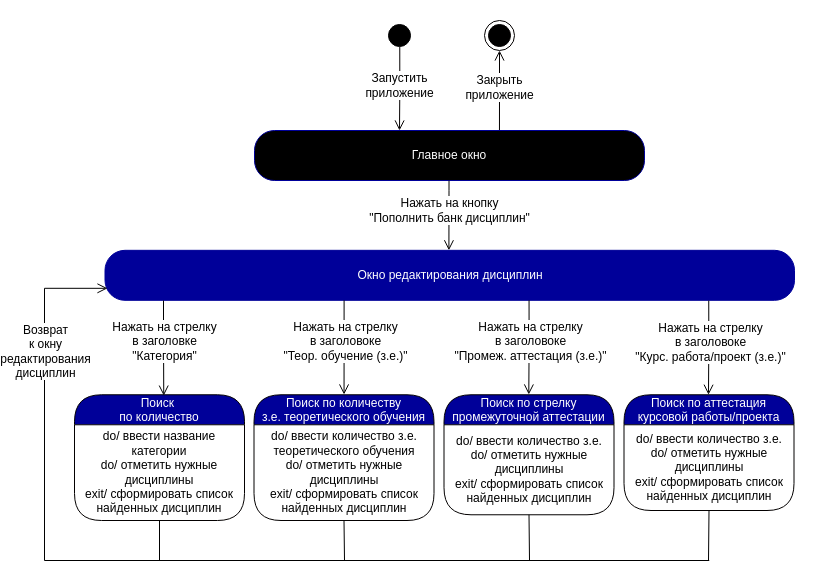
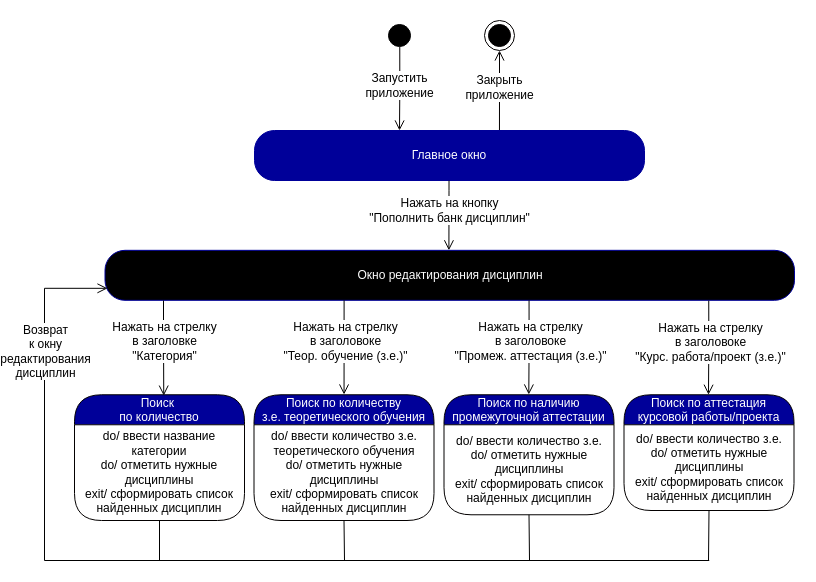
  <mxCell id="0" />
  <mxCell id="1" parent="0" />
  <mxCell id="2" value="" style="ellipse;html=1;shape=startState;fillColor=#000000;strokeColor=#000000;fontColor=#000099;" parent="1" vertex="1"><mxGeometry x="360" y="20" width="30" height="30" as="geometry" /></mxCell>
  <mxCell id="3" value="&lt;font style=&quot;font-size: 12px&quot;&gt;Запустить &lt;br&gt;приложение&lt;/font&gt;" style="edgeStyle=orthogonalEdgeStyle;html=1;verticalAlign=bottom;endArrow=open;endSize=8;strokeColor=#030000;rounded=0;exitX=0.509;exitY=0.876;exitDx=0;exitDy=0;exitPerimeter=0;spacingBottom=-14;fontSize=10;" parent="1" source="2" edge="1"><mxGeometry relative="1" as="geometry"><mxPoint x="375" y="130" as="targetPoint" /><mxPoint x="345" y="90" as="sourcePoint" /></mxGeometry></mxCell>
  <mxCell id="4" value="&lt;font style=&quot;font-size: 12px&quot;&gt;Закрыть&lt;br&gt;приложение&lt;/font&gt;" style="edgeStyle=orthogonalEdgeStyle;html=1;verticalAlign=bottom;endArrow=open;endSize=8;strokeColor=#030000;rounded=0;spacingBottom=-14;fontSize=10;entryX=0.5;entryY=1;entryDx=0;entryDy=0;exitX=0.781;exitY=0;exitDx=0;exitDy=0;exitPerimeter=0;" parent="1" target="5" edge="1"><mxGeometry relative="1" as="geometry"><mxPoint x="570" y="100" as="targetPoint" /><mxPoint x="474.96" y="130" as="sourcePoint" /><Array as="points"><mxPoint x="475" y="90" /><mxPoint x="475" y="90" /></Array></mxGeometry></mxCell>
  <mxCell id="5" value="" style="ellipse;html=1;shape=endState;fillColor=#000000;strokeColor=#030000;" parent="1" vertex="1"><mxGeometry x="460" y="20" width="30" height="30" as="geometry" /></mxCell>
- <mxCell id="6" value="Главное окно" style="rounded=1;whiteSpace=wrap;html=1;arcSize=40;fontColor=#FFFFFF;fillColor=#000000;strokeColor=#000099;" parent="1" vertex="1"><mxGeometry x="230" y="130" width="390" height="50" as="geometry" /></mxCell>
+ <mxCell id="6" value="Главное окно" style="rounded=1;whiteSpace=wrap;html=1;arcSize=40;fontColor=#FFFFFF;fillColor=#000099;strokeColor=#000099;" parent="1" vertex="1"><mxGeometry x="230" y="130" width="390" height="50" as="geometry" /></mxCell>
  <mxCell id="7" value="" style="edgeStyle=orthogonalEdgeStyle;html=1;verticalAlign=bottom;endArrow=open;endSize=8;strokeColor=#000000;rounded=0;fontSize=10;exitX=0.097;exitY=1.006;exitDx=0;exitDy=0;exitPerimeter=0;entryX=0.154;entryY=0;entryDx=0;entryDy=0;entryPerimeter=0;" parent="1" edge="1"><mxGeometry relative="1" as="geometry"><mxPoint x="424.413" y="249.82" as="targetPoint" /><mxPoint x="424.52" y="180.12" as="sourcePoint" /><Array as="points"><mxPoint x="424.35" y="189.82" /></Array></mxGeometry></mxCell>
  <mxCell id="8" value="Нажать на кнопку&lt;br&gt;&quot;Пополнить банк дисциплин&quot;" style="edgeLabel;html=1;align=center;verticalAlign=middle;resizable=0;points=[];fontSize=12;" parent="7" vertex="1" connectable="0"><mxGeometry x="-0.252" y="2" relative="1" as="geometry"><mxPoint x="-2" y="3" as="offset" /></mxGeometry></mxCell>
  <mxCell id="9" value="Поиск &#10;по количество" style="swimlane;fontStyle=0;align=center;verticalAlign=middle;childLayout=stackLayout;horizontal=1;startSize=30;horizontalStack=0;resizeParent=0;resizeLast=1;container=0;fontColor=#FFFFFF;collapsible=0;rounded=1;arcSize=30;strokeColor=#030000;fillColor=#000099;swimlaneFillColor=#FFFFFF;dropTarget=0;fontSize=12;" parent="1" vertex="1"><mxGeometry x="50" y="394.27" width="170" height="125.73" as="geometry" /></mxCell>
  <mxCell id="10" value="do/ ввести название категории&lt;br&gt;do/ отметить нужные дисциплины&lt;br&gt;exit/ сформировать список найденных дисциплин" style="text;html=1;strokeColor=none;fillColor=none;align=center;verticalAlign=middle;spacingLeft=4;spacingRight=4;whiteSpace=wrap;overflow=hidden;rotatable=0;fontColor=#000000;fontSize=12;" parent="9" vertex="1"><mxGeometry y="30" width="170" height="95.73" as="geometry" /></mxCell>
- <mxCell id="11" value="Окно редактирования дисциплин" style="rounded=1;whiteSpace=wrap;html=1;arcSize=40;fontColor=#FFFFFF;fillColor=#000099;strokeColor=#000099;" parent="1" vertex="1"><mxGeometry x="80.5" y="249.82" width="689.5" height="50" as="geometry" /></mxCell>
+ <mxCell id="11" value="Окно редактирования дисциплин" style="rounded=1;whiteSpace=wrap;html=1;arcSize=40;fontColor=#FFFFFF;fillColor=#000000;strokeColor=#000099;" parent="1" vertex="1"><mxGeometry x="80.5" y="249.82" width="689.5" height="50" as="geometry" /></mxCell>
  <mxCell id="12" value="" style="edgeStyle=orthogonalEdgeStyle;html=1;verticalAlign=bottom;endArrow=open;endSize=8;strokeColor=#000000;rounded=0;fontSize=10;entryX=0.525;entryY=0.007;entryDx=0;entryDy=0;entryPerimeter=0;" parent="1" target="9" edge="1"><mxGeometry relative="1" as="geometry"><mxPoint x="166" y="370" as="targetPoint" /><mxPoint x="139" y="300" as="sourcePoint" /><Array as="points"><mxPoint x="139" y="330" /><mxPoint x="139" y="330" /></Array></mxGeometry></mxCell>
  <mxCell id="13" value="Нажать на стрелку &lt;br&gt;в заголовке&lt;br&gt;&quot;Категория&quot;" style="edgeLabel;html=1;align=center;verticalAlign=middle;resizable=0;points=[];fontSize=12;" parent="12" vertex="1" connectable="0"><mxGeometry x="-0.252" y="2" relative="1" as="geometry"><mxPoint x="-2" y="5" as="offset" /></mxGeometry></mxCell>
  <mxCell id="14" value="" style="edgeStyle=orthogonalEdgeStyle;html=1;verticalAlign=bottom;endArrow=open;endSize=8;strokeColor=#000000;rounded=0;fontSize=10;exitX=0.5;exitY=1;exitDx=0;exitDy=0;" parent="1" source="10" edge="1"><mxGeometry relative="1" as="geometry"><mxPoint x="83" y="287.82" as="targetPoint" /><mxPoint x="135" y="530" as="sourcePoint" /><Array as="points"><mxPoint x="135" y="560" /><mxPoint x="20" y="560" /><mxPoint x="20" y="288" /></Array></mxGeometry></mxCell>
  <mxCell id="15" value="Возврат &lt;br&gt;к окну&lt;br&gt;редактирования&lt;br&gt;дисциплин" style="edgeLabel;html=1;align=center;verticalAlign=middle;resizable=0;points=[];fontSize=12;" parent="14" vertex="1" connectable="0"><mxGeometry x="-0.252" y="2" relative="1" as="geometry"><mxPoint x="2" y="-182" as="offset" /></mxGeometry></mxCell>
  <mxCell id="16" value="" style="edgeStyle=orthogonalEdgeStyle;html=1;verticalAlign=bottom;endArrow=open;endSize=8;strokeColor=#000000;rounded=0;fontSize=10;" parent="1" edge="1"><mxGeometry relative="1" as="geometry"><mxPoint x="319.55" y="394" as="targetPoint" /><mxPoint x="319.3" y="299.82" as="sourcePoint" /><Array as="points"><mxPoint x="319.37" y="393.82" /></Array></mxGeometry></mxCell>
  <mxCell id="17" value="Нажать на стрелку &lt;br&gt;в заголовоке&lt;br&gt;&quot;&lt;span style=&quot;font-family: &amp;#34;helvetica&amp;#34;&quot;&gt;Теор. обучение (з.е.)&quot;&lt;/span&gt;" style="edgeLabel;html=1;align=center;verticalAlign=middle;resizable=0;points=[];fontSize=12;" parent="16" vertex="1" connectable="0"><mxGeometry x="-0.252" y="2" relative="1" as="geometry"><mxPoint x="-1" y="6" as="offset" /></mxGeometry></mxCell>
  <mxCell id="18" value="" style="endArrow=none;html=1;rounded=0;" parent="1" edge="1"><mxGeometry width="50" height="50" relative="1" as="geometry"><mxPoint x="101" y="560" as="sourcePoint" /><mxPoint x="684.75" y="560" as="targetPoint" /></mxGeometry></mxCell>
  <mxCell id="19" value="" style="edgeStyle=orthogonalEdgeStyle;html=1;verticalAlign=bottom;endArrow=open;endSize=8;strokeColor=#000000;rounded=0;fontSize=10;" parent="1" edge="1"><mxGeometry relative="1" as="geometry"><mxPoint x="504.3" y="394" as="targetPoint" /><mxPoint x="504.55" y="299.82" as="sourcePoint" /><Array as="points"><mxPoint x="504.55" y="346.82" /><mxPoint x="504.55" y="346.82" /></Array></mxGeometry></mxCell>
  <mxCell id="20" value="Нажать на стрелку &lt;br&gt;в заголовоке&lt;br&gt;&quot;Промеж. аттестация (з.е.)&quot;" style="edgeLabel;html=1;align=center;verticalAlign=middle;resizable=0;points=[];fontSize=12;" parent="19" vertex="1" connectable="0"><mxGeometry x="-0.252" y="2" relative="1" as="geometry"><mxPoint x="-1" y="6" as="offset" /></mxGeometry></mxCell>
  <mxCell id="21" value="Поиск по количеству&#10;з.е. теоретического обучения" style="swimlane;fontStyle=0;align=center;verticalAlign=middle;childLayout=stackLayout;horizontal=1;startSize=30;horizontalStack=0;resizeParent=0;resizeLast=1;container=0;fontColor=#FFFFFF;collapsible=0;rounded=1;arcSize=30;strokeColor=#030000;fillColor=#000099;swimlaneFillColor=#FFFFFF;dropTarget=0;fontSize=12;" parent="1" vertex="1"><mxGeometry x="229.5" y="394.27" width="180" height="125.73" as="geometry" /></mxCell>
  <mxCell id="22" value="do/ ввести количество з.е. теоретического обучения&lt;br&gt;do/ отметить нужные дисциплины&lt;br&gt;exit/ сформировать список найденных дисциплин" style="text;html=1;strokeColor=none;fillColor=none;align=center;verticalAlign=middle;spacingLeft=4;spacingRight=4;whiteSpace=wrap;overflow=hidden;rotatable=0;fontColor=#000000;fontSize=12;" parent="21" vertex="1"><mxGeometry y="30" width="180" height="95.73" as="geometry" /></mxCell>
- <mxCell id="23" value="Поиск по стрелку&#10;промежуточной аттестации" style="swimlane;fontStyle=0;align=center;verticalAlign=middle;childLayout=stackLayout;horizontal=1;startSize=30;horizontalStack=0;resizeParent=0;resizeLast=1;container=0;fontColor=#FFFFFF;collapsible=0;rounded=1;arcSize=30;strokeColor=#030000;fillColor=#000099;swimlaneFillColor=#FFFFFF;dropTarget=0;fontSize=12;" parent="1" vertex="1"><mxGeometry x="419.5" y="394.27" width="170" height="120" as="geometry" /></mxCell>
+ <mxCell id="23" value="Поиск по наличию&#10;промежуточной аттестации" style="swimlane;fontStyle=0;align=center;verticalAlign=middle;childLayout=stackLayout;horizontal=1;startSize=30;horizontalStack=0;resizeParent=0;resizeLast=1;container=0;fontColor=#FFFFFF;collapsible=0;rounded=1;arcSize=30;strokeColor=#030000;fillColor=#000099;swimlaneFillColor=#FFFFFF;dropTarget=0;fontSize=12;" parent="1" vertex="1"><mxGeometry x="419.5" y="394.27" width="170" height="120" as="geometry" /></mxCell>
  <mxCell id="24" value="do/ ввести количество з.е.&lt;br&gt;do/ отметить нужные дисциплины&lt;br&gt;exit/ сформировать список найденных дисциплин" style="text;html=1;strokeColor=none;fillColor=none;align=center;verticalAlign=middle;spacingLeft=4;spacingRight=4;whiteSpace=wrap;overflow=hidden;rotatable=0;fontColor=#000000;fontSize=12;" parent="23" vertex="1"><mxGeometry y="30" width="170" height="90" as="geometry" /></mxCell>
  <mxCell id="25" value="Поиск по аттестация&#10;курсовой работы/проекта" style="swimlane;fontStyle=0;align=center;verticalAlign=middle;childLayout=stackLayout;horizontal=1;startSize=30;horizontalStack=0;resizeParent=0;resizeLast=1;container=0;fontColor=#FFFFFF;collapsible=0;rounded=1;arcSize=30;strokeColor=#030000;fillColor=#000099;swimlaneFillColor=#FFFFFF;dropTarget=0;fontSize=12;" parent="1" vertex="1"><mxGeometry x="599.5" y="394.27" width="170" height="115.73" as="geometry" /></mxCell>
  <mxCell id="26" value="do/ ввести количество з.е.&lt;br&gt;do/ отметить нужные дисциплины&lt;br&gt;exit/ сформировать список найденных дисциплин" style="text;html=1;strokeColor=none;fillColor=none;align=center;verticalAlign=middle;spacingLeft=4;spacingRight=4;whiteSpace=wrap;overflow=hidden;rotatable=0;fontColor=#000000;fontSize=12;" parent="25" vertex="1"><mxGeometry y="30" width="170" height="85.73" as="geometry" /></mxCell>
  <mxCell id="27" value="" style="edgeStyle=orthogonalEdgeStyle;html=1;verticalAlign=bottom;endArrow=open;endSize=8;strokeColor=#000000;rounded=0;fontSize=10;" parent="1" edge="1"><mxGeometry relative="1" as="geometry"><mxPoint x="684" y="394.27" as="targetPoint" /><mxPoint x="684.25" y="300.09" as="sourcePoint" /><Array as="points"><mxPoint x="684.25" y="347.09" /><mxPoint x="684.25" y="347.09" /></Array></mxGeometry></mxCell>
  <mxCell id="28" value="Нажать на стрелку &lt;br&gt;в заголовоке&lt;br&gt;&quot;Курс. работа/проект (з.е.)&quot;" style="edgeLabel;html=1;align=center;verticalAlign=middle;resizable=0;points=[];fontSize=12;" parent="27" vertex="1" connectable="0"><mxGeometry x="-0.252" y="2" relative="1" as="geometry"><mxPoint x="-1" y="6" as="offset" /></mxGeometry></mxCell>
  <mxCell id="29" value="" style="endArrow=none;html=1;rounded=0;entryX=0.5;entryY=1;entryDx=0;entryDy=0;" parent="1" target="26" edge="1"><mxGeometry width="50" height="50" relative="1" as="geometry"><mxPoint x="684" y="560" as="sourcePoint" /><mxPoint x="685.96" y="520" as="targetPoint" /></mxGeometry></mxCell>
  <mxCell id="30" value="" style="endArrow=none;html=1;rounded=0;entryX=0.5;entryY=1;entryDx=0;entryDy=0;" parent="1" target="24" edge="1"><mxGeometry width="50" height="50" relative="1" as="geometry"><mxPoint x="505" y="560" as="sourcePoint" /><mxPoint x="506.22" y="520" as="targetPoint" /></mxGeometry></mxCell>
  <mxCell id="31" value="" style="endArrow=none;html=1;rounded=0;entryX=0.5;entryY=1;entryDx=0;entryDy=0;" parent="1" target="22" edge="1"><mxGeometry width="50" height="50" relative="1" as="geometry"><mxPoint x="320" y="560" as="sourcePoint" /><mxPoint x="321.22" y="530" as="targetPoint" /></mxGeometry></mxCell>
